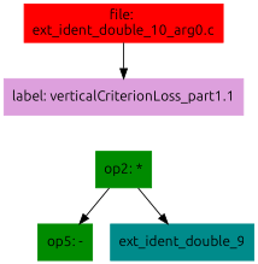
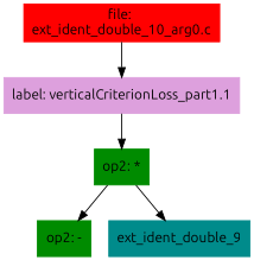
  digraph {
    fontname=Ubuntu
    node [color=green4 fontname=Ubuntu shape=box style=filled]
    edge [fontname=Ubuntu]
    n1 [color=red label="file: \next_ident_double_10_arg0.c"]
    n2 [color=plum label="label: verticalCriterionLoss_part1.1"]
    n3 [label="op2: *"]
-   n4 [label="op5: -"]
+   n4 [label="op2: -"]
    n5 [color=cyan4 label=ext_ident_double_9]
    n1 -> n2
+   n2 -> n3
    n3 -> n4
    n3 -> n5
  }
